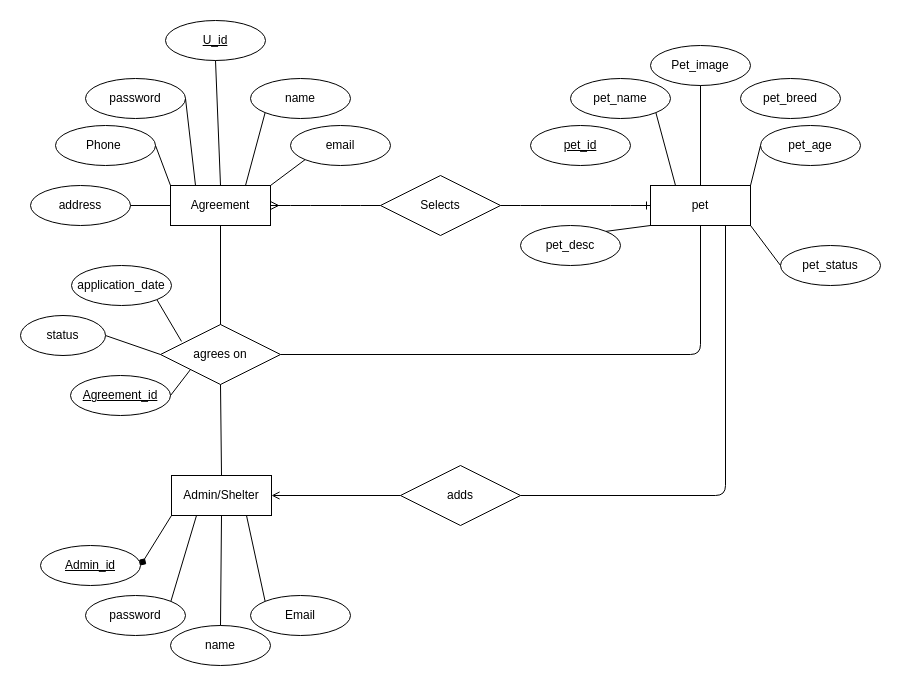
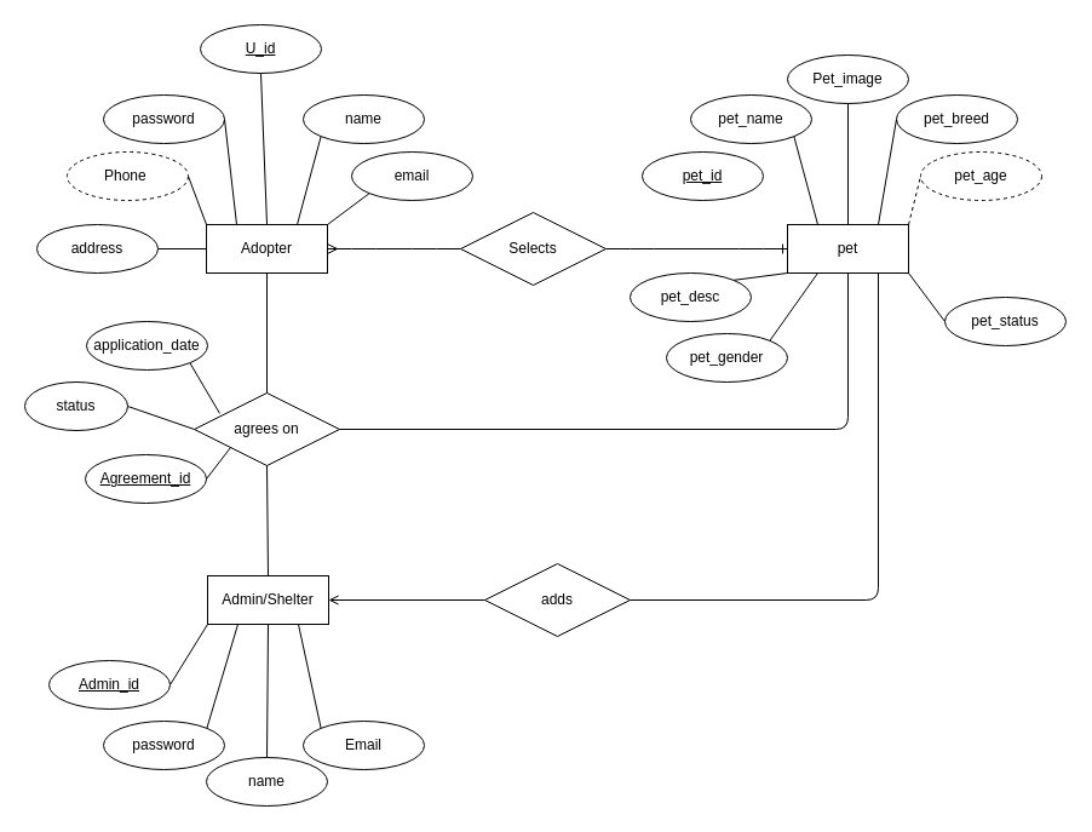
  <mxCell id="0" />
  <mxCell id="1" parent="0" />
  <mxCell id="2" value="pet" style="whiteSpace=wrap;html=1;align=center;" parent="1" vertex="1"><mxGeometry x="650" y="185" width="100" height="40" as="geometry" /></mxCell>
- <mxCell id="3" value="Agreement" style="whiteSpace=wrap;html=1;align=center;" parent="1" vertex="1"><mxGeometry x="170" y="185" width="100" height="40" as="geometry" /></mxCell>
+ <mxCell id="3" value="Adopter" style="whiteSpace=wrap;html=1;align=center;" parent="1" vertex="1"><mxGeometry x="170" y="185" width="100" height="40" as="geometry" /></mxCell>
+ <mxCell id="4" value="pet_gender" style="ellipse;whiteSpace=wrap;html=1;align=center;" parent="1" vertex="1"><mxGeometry x="550" y="275" width="100" height="40" as="geometry" /></mxCell>
  <mxCell id="5" value="address" style="ellipse;whiteSpace=wrap;html=1;align=center;" parent="1" vertex="1"><mxGeometry x="30" y="185" width="100" height="40" as="geometry" /></mxCell>
- <mxCell id="6" value="Phone&amp;nbsp;" style="ellipse;whiteSpace=wrap;html=1;align=center;" parent="1" vertex="1"><mxGeometry x="55" y="125" width="100" height="40" as="geometry" /></mxCell>
+ <mxCell id="6" value="Phone&amp;nbsp;" style="ellipse;whiteSpace=wrap;html=1;align=center;dashed=1;" parent="1" vertex="1"><mxGeometry x="55" y="125" width="100" height="40" as="geometry" /></mxCell>
  <mxCell id="7" value="password" style="ellipse;whiteSpace=wrap;html=1;align=center;" parent="1" vertex="1"><mxGeometry x="85" y="78" width="100" height="40" as="geometry" /></mxCell>
  <mxCell id="8" value="email" style="ellipse;whiteSpace=wrap;html=1;align=center;" parent="1" vertex="1"><mxGeometry x="290" y="125" width="100" height="40" as="geometry" /></mxCell>
  <mxCell id="9" value="name" style="ellipse;whiteSpace=wrap;html=1;align=center;" parent="1" vertex="1"><mxGeometry x="250" y="78" width="100" height="40" as="geometry" /></mxCell>
  <mxCell id="10" value="pet_name" style="ellipse;whiteSpace=wrap;html=1;align=center;" parent="1" vertex="1"><mxGeometry x="570" y="78" width="100" height="40" as="geometry" /></mxCell>
  <mxCell id="11" value="Pet_image" style="ellipse;whiteSpace=wrap;html=1;align=center;" parent="1" vertex="1"><mxGeometry x="650" y="45" width="100" height="40" as="geometry" /></mxCell>
  <mxCell id="12" value="pet_breed" style="ellipse;whiteSpace=wrap;html=1;align=center;" parent="1" vertex="1"><mxGeometry x="740" y="78" width="100" height="40" as="geometry" /></mxCell>
- <mxCell id="13" value="pet_age" style="ellipse;whiteSpace=wrap;html=1;align=center;" parent="1" vertex="1"><mxGeometry x="760" y="125" width="100" height="40" as="geometry" /></mxCell>
+ <mxCell id="13" value="pet_age" style="ellipse;whiteSpace=wrap;html=1;align=center;dashed=1;" parent="1" vertex="1"><mxGeometry x="760" y="125" width="100" height="40" as="geometry" /></mxCell>
  <mxCell id="14" value="pet_desc" style="ellipse;whiteSpace=wrap;html=1;align=center;" parent="1" vertex="1"><mxGeometry x="520" y="225" width="100" height="40" as="geometry" /></mxCell>
  <mxCell id="15" value="pet_status" style="ellipse;whiteSpace=wrap;html=1;align=center;" parent="1" vertex="1"><mxGeometry x="780" y="245" width="100" height="40" as="geometry" /></mxCell>
  <mxCell id="16" value="Selects" style="shape=rhombus;perimeter=rhombusPerimeter;whiteSpace=wrap;html=1;align=center;" parent="1" vertex="1"><mxGeometry x="380" y="175" width="120" height="60" as="geometry" /></mxCell>
  <mxCell id="17" value="agrees on" style="shape=rhombus;perimeter=rhombusPerimeter;whiteSpace=wrap;html=1;align=center;" parent="1" vertex="1"><mxGeometry x="160" y="324" width="120" height="60" as="geometry" /></mxCell>
  <mxCell id="18" value="U_id" style="ellipse;whiteSpace=wrap;html=1;align=center;fontStyle=4;" vertex="1" parent="1"><mxGeometry x="165" y="20" width="100" height="40" as="geometry" /></mxCell>
  <mxCell id="19" value="" style="endArrow=none;html=1;exitX=0;exitY=1;exitDx=0;exitDy=0;entryX=0.75;entryY=0;entryDx=0;entryDy=0;" edge="1" parent="1" source="9" target="3"><mxGeometry width="50" height="50" relative="1" as="geometry"><mxPoint x="100" y="265" as="sourcePoint" /><mxPoint x="170" y="285" as="targetPoint" /></mxGeometry></mxCell>
  <mxCell id="20" value="" style="endArrow=none;html=1;exitX=0.5;exitY=1;exitDx=0;exitDy=0;entryX=0.5;entryY=0;entryDx=0;entryDy=0;" edge="1" parent="1" source="18" target="3"><mxGeometry width="50" height="50" relative="1" as="geometry"><mxPoint x="110" y="225" as="sourcePoint" /><mxPoint x="180" y="245" as="targetPoint" /></mxGeometry></mxCell>
  <mxCell id="21" value="" style="endArrow=none;html=1;exitX=1;exitY=0;exitDx=0;exitDy=0;entryX=0;entryY=1;entryDx=0;entryDy=0;" edge="1" parent="1" source="3" target="8"><mxGeometry width="50" height="50" relative="1" as="geometry"><mxPoint x="120" y="285" as="sourcePoint" /><mxPoint x="190" y="305" as="targetPoint" /></mxGeometry></mxCell>
  <mxCell id="22" value="" style="endArrow=none;html=1;exitX=0.25;exitY=0;exitDx=0;exitDy=0;entryX=1;entryY=0.5;entryDx=0;entryDy=0;" edge="1" parent="1" source="3" target="7"><mxGeometry width="50" height="50" relative="1" as="geometry"><mxPoint x="140" y="305" as="sourcePoint" /><mxPoint x="340" y="175" as="targetPoint" /></mxGeometry></mxCell>
  <mxCell id="23" value="" style="endArrow=none;html=1;entryX=1;entryY=0.5;entryDx=0;entryDy=0;exitX=0;exitY=0;exitDx=0;exitDy=0;" edge="1" parent="1" source="3" target="6"><mxGeometry width="50" height="50" relative="1" as="geometry"><mxPoint x="1100" y="285" as="sourcePoint" /><mxPoint x="1150" y="235" as="targetPoint" /></mxGeometry></mxCell>
  <mxCell id="24" value="" style="endArrow=none;html=1;exitX=1;exitY=0.5;exitDx=0;exitDy=0;entryX=0;entryY=0.5;entryDx=0;entryDy=0;" edge="1" parent="1" source="5" target="3"><mxGeometry width="50" height="50" relative="1" as="geometry"><mxPoint x="140" y="285" as="sourcePoint" /><mxPoint x="210" y="305" as="targetPoint" /></mxGeometry></mxCell>
  <mxCell id="25" value="" style="endArrow=none;html=1;exitX=0.5;exitY=1;exitDx=0;exitDy=0;entryX=0.5;entryY=0;entryDx=0;entryDy=0;" edge="1" parent="1" source="11" target="2"><mxGeometry width="50" height="50" relative="1" as="geometry"><mxPoint x="850" y="265" as="sourcePoint" /><mxPoint x="920" y="285" as="targetPoint" /></mxGeometry></mxCell>
  <mxCell id="26" value="" style="endArrow=none;html=1;entryX=1;entryY=1;entryDx=0;entryDy=0;exitX=0.25;exitY=0;exitDx=0;exitDy=0;" edge="1" parent="1" source="2" target="10"><mxGeometry width="50" height="50" relative="1" as="geometry"><mxPoint x="630" y="415" as="sourcePoint" /><mxPoint x="680" y="365" as="targetPoint" /></mxGeometry></mxCell>
  <mxCell id="27" value="" style="edgeStyle=entityRelationEdgeStyle;fontSize=12;html=1;endArrow=ERmany;exitX=0;exitY=0.5;exitDx=0;exitDy=0;entryX=1;entryY=0.5;entryDx=0;entryDy=0;" edge="1" parent="1" source="16" target="3"><mxGeometry width="100" height="100" relative="1" as="geometry"><mxPoint x="380" y="205" as="sourcePoint" /><mxPoint x="290" y="235" as="targetPoint" /></mxGeometry></mxCell>
  <mxCell id="28" value="" style="edgeStyle=entityRelationEdgeStyle;fontSize=12;html=1;endArrow=ERone;endFill=1;entryX=0;entryY=0.5;entryDx=0;entryDy=0;exitX=1;exitY=0.5;exitDx=0;exitDy=0;" edge="1" parent="1" source="16" target="2"><mxGeometry width="100" height="100" relative="1" as="geometry"><mxPoint x="520" y="315" as="sourcePoint" /><mxPoint x="620" y="215" as="targetPoint" /></mxGeometry></mxCell>
+ <mxCell id="29" value="" style="endArrow=none;html=1;entryX=0.25;entryY=1;entryDx=0;entryDy=0;exitX=1;exitY=0;exitDx=0;exitDy=0;" edge="1" parent="1" source="4" target="2"><mxGeometry width="50" height="50" relative="1" as="geometry"><mxPoint x="430" y="475" as="sourcePoint" /><mxPoint x="480" y="425" as="targetPoint" /></mxGeometry></mxCell>
  <mxCell id="30" value="" style="endArrow=none;html=1;entryX=1;entryY=1;entryDx=0;entryDy=0;exitX=0;exitY=0.5;exitDx=0;exitDy=0;" edge="1" parent="1" source="15" target="2"><mxGeometry width="50" height="50" relative="1" as="geometry"><mxPoint x="800" y="265" as="sourcePoint" /><mxPoint x="680" y="235" as="targetPoint" /></mxGeometry></mxCell>
  <mxCell id="31" value="" style="endArrow=none;html=1;entryX=0;entryY=1;entryDx=0;entryDy=0;exitX=1;exitY=0;exitDx=0;exitDy=0;" edge="1" parent="1" source="14" target="2"><mxGeometry width="50" height="50" relative="1" as="geometry"><mxPoint x="630" y="285" as="sourcePoint" /><mxPoint x="680" y="235" as="targetPoint" /></mxGeometry></mxCell>
- <mxCell id="32" value="" style="endArrow=none;html=1;entryX=0;entryY=0.5;entryDx=0;entryDy=0;exitX=1;exitY=0;exitDx=0;exitDy=0;" edge="1" parent="1" source="2" target="13"><mxGeometry width="50" height="50" relative="1" as="geometry"><mxPoint x="630" y="285" as="sourcePoint" /><mxPoint x="680" y="235" as="targetPoint" /></mxGeometry></mxCell>
+ <mxCell id="32" value="" style="endArrow=none;html=1;entryX=0;entryY=0.5;entryDx=0;entryDy=0;exitX=1;exitY=0;exitDx=0;exitDy=0;dashed=1;" edge="1" parent="1" source="2" target="13"><mxGeometry width="50" height="50" relative="1" as="geometry"><mxPoint x="630" y="285" as="sourcePoint" /><mxPoint x="680" y="235" as="targetPoint" /></mxGeometry></mxCell>
+ <mxCell id="33" value="" style="endArrow=none;html=1;entryX=0;entryY=0.5;entryDx=0;entryDy=0;exitX=0.75;exitY=0;exitDx=0;exitDy=0;" edge="1" parent="1" source="2" target="12"><mxGeometry width="50" height="50" relative="1" as="geometry"><mxPoint x="630" y="285" as="sourcePoint" /><mxPoint x="680" y="235" as="targetPoint" /></mxGeometry></mxCell>
  <mxCell id="34" value="pet_id" style="ellipse;whiteSpace=wrap;html=1;align=center;fontStyle=4;" vertex="1" parent="1"><mxGeometry x="530" y="125" width="100" height="40" as="geometry" /></mxCell>
  <mxCell id="35" value="Admin/Shelter" style="whiteSpace=wrap;html=1;align=center;" vertex="1" parent="1"><mxGeometry x="171" y="475" width="100" height="40" as="geometry" /></mxCell>
  <mxCell id="36" value="Admin_id" style="ellipse;whiteSpace=wrap;html=1;align=center;fontStyle=4;" vertex="1" parent="1"><mxGeometry x="40" y="545" width="100" height="40" as="geometry" /></mxCell>
  <mxCell id="37" value="Email" style="ellipse;whiteSpace=wrap;html=1;align=center;" vertex="1" parent="1"><mxGeometry x="250" y="595" width="100" height="40" as="geometry" /></mxCell>
  <mxCell id="38" value="password" style="ellipse;whiteSpace=wrap;html=1;align=center;" vertex="1" parent="1"><mxGeometry x="85" y="595" width="100" height="40" as="geometry" /></mxCell>
  <mxCell id="39" value="name" style="ellipse;whiteSpace=wrap;html=1;align=center;" vertex="1" parent="1"><mxGeometry x="170" y="625" width="100" height="40" as="geometry" /></mxCell>
  <mxCell id="40" value="" style="endArrow=none;html=1;entryX=1;entryY=0.5;entryDx=0;entryDy=0;exitX=0;exitY=0.5;exitDx=0;exitDy=0;" edge="1" parent="1" source="17" target="47"><mxGeometry width="50" height="50" relative="1" as="geometry"><mxPoint x="590" y="515" as="sourcePoint" /><mxPoint x="640" y="465" as="targetPoint" /></mxGeometry></mxCell>
  <mxCell id="41" value="" style="endArrow=none;html=1;entryX=1;entryY=1;entryDx=0;entryDy=0;exitX=0.175;exitY=0.282;exitDx=0;exitDy=0;exitPerimeter=0;" edge="1" parent="1" source="17" target="46"><mxGeometry width="50" height="50" relative="1" as="geometry"><mxPoint x="590" y="515" as="sourcePoint" /><mxPoint x="640" y="465" as="targetPoint" /></mxGeometry></mxCell>
- <mxCell id="42" value="" style="endArrow=diamond;html=1;entryX=1;entryY=0.5;entryDx=0;entryDy=0;exitX=0;exitY=1;exitDx=0;exitDy=0;" edge="1" parent="1" source="35" target="36"><mxGeometry width="50" height="50" relative="1" as="geometry"><mxPoint x="590" y="515" as="sourcePoint" /><mxPoint x="640" y="465" as="targetPoint" /></mxGeometry></mxCell>
+ <mxCell id="42" value="" style="endArrow=none;html=1;entryX=1;entryY=0.5;entryDx=0;entryDy=0;exitX=0;exitY=1;exitDx=0;exitDy=0;" edge="1" parent="1" source="35" target="36"><mxGeometry width="50" height="50" relative="1" as="geometry"><mxPoint x="590" y="515" as="sourcePoint" /><mxPoint x="640" y="465" as="targetPoint" /></mxGeometry></mxCell>
  <mxCell id="43" value="" style="endArrow=none;html=1;exitX=1;exitY=0.5;exitDx=0;exitDy=0;entryX=0.5;entryY=1;entryDx=0;entryDy=0;" edge="1" parent="1" source="17" target="2"><mxGeometry width="50" height="50" relative="1" as="geometry"><mxPoint x="420" y="405" as="sourcePoint" /><mxPoint x="470" y="355" as="targetPoint" /><Array as="points"><mxPoint x="700" y="354" /></Array></mxGeometry></mxCell>
  <mxCell id="44" value="" style="endArrow=none;html=1;entryX=0.5;entryY=1;entryDx=0;entryDy=0;exitX=0.5;exitY=0;exitDx=0;exitDy=0;" edge="1" parent="1" source="35" target="17"><mxGeometry width="50" height="50" relative="1" as="geometry"><mxPoint x="420" y="405" as="sourcePoint" /><mxPoint x="470" y="355" as="targetPoint" /></mxGeometry></mxCell>
  <mxCell id="45" value="" style="endArrow=none;html=1;entryX=0.5;entryY=1;entryDx=0;entryDy=0;exitX=0.5;exitY=0;exitDx=0;exitDy=0;" edge="1" parent="1" source="17" target="3"><mxGeometry width="50" height="50" relative="1" as="geometry"><mxPoint x="420" y="405" as="sourcePoint" /><mxPoint x="470" y="355" as="targetPoint" /></mxGeometry></mxCell>
  <mxCell id="46" value="application_date" style="ellipse;whiteSpace=wrap;html=1;align=center;" vertex="1" parent="1"><mxGeometry x="71" y="265" width="100" height="40" as="geometry" /></mxCell>
  <mxCell id="47" value="status" style="ellipse;whiteSpace=wrap;html=1;align=center;" vertex="1" parent="1"><mxGeometry x="20" y="315" width="85" height="40" as="geometry" /></mxCell>
  <mxCell id="48" value="Agreement_id" style="ellipse;whiteSpace=wrap;html=1;align=center;fontStyle=4;" vertex="1" parent="1"><mxGeometry x="70" y="375" width="100" height="40" as="geometry" /></mxCell>
  <mxCell id="49" value="" style="endArrow=none;html=1;exitX=1;exitY=0.5;exitDx=0;exitDy=0;entryX=0;entryY=1;entryDx=0;entryDy=0;" edge="1" parent="1" source="48" target="17"><mxGeometry width="50" height="50" relative="1" as="geometry"><mxPoint x="360" y="415" as="sourcePoint" /><mxPoint x="410" y="365" as="targetPoint" /></mxGeometry></mxCell>
  <mxCell id="50" value="" style="endArrow=none;html=1;exitX=0.75;exitY=1;exitDx=0;exitDy=0;entryX=0;entryY=0;entryDx=0;entryDy=0;" edge="1" parent="1" source="35" target="37"><mxGeometry width="50" height="50" relative="1" as="geometry"><mxPoint x="360" y="415" as="sourcePoint" /><mxPoint x="410" y="365" as="targetPoint" /><Array as="points" /></mxGeometry></mxCell>
  <mxCell id="51" value="" style="endArrow=none;html=1;entryX=0.5;entryY=0;entryDx=0;entryDy=0;exitX=0.5;exitY=1;exitDx=0;exitDy=0;" edge="1" parent="1" source="35" target="39"><mxGeometry width="50" height="50" relative="1" as="geometry"><mxPoint x="209" y="516" as="sourcePoint" /><mxPoint x="410" y="365" as="targetPoint" /></mxGeometry></mxCell>
  <mxCell id="52" value="" style="endArrow=none;html=1;exitX=1;exitY=0;exitDx=0;exitDy=0;entryX=0.25;entryY=1;entryDx=0;entryDy=0;" edge="1" parent="1" source="38" target="35"><mxGeometry width="50" height="50" relative="1" as="geometry"><mxPoint x="360" y="415" as="sourcePoint" /><mxPoint x="410" y="365" as="targetPoint" /></mxGeometry></mxCell>
  <mxCell id="53" value="adds" style="shape=rhombus;perimeter=rhombusPerimeter;whiteSpace=wrap;html=1;align=center;" vertex="1" parent="1"><mxGeometry x="400" y="465" width="120" height="60" as="geometry" /></mxCell>
  <mxCell id="54" value="" style="endArrow=none;html=1;entryX=0.75;entryY=1;entryDx=0;entryDy=0;exitX=1;exitY=0.5;exitDx=0;exitDy=0;" edge="1" parent="1" source="53" target="2"><mxGeometry width="50" height="50" relative="1" as="geometry"><mxPoint x="520" y="355" as="sourcePoint" /><mxPoint x="570" y="305" as="targetPoint" /><Array as="points"><mxPoint x="725" y="495" /></Array></mxGeometry></mxCell>
  <mxCell id="55" value="" style="endArrow=open;html=1;exitX=0;exitY=0.5;exitDx=0;exitDy=0;entryX=1;entryY=0.5;entryDx=0;entryDy=0;" edge="1" parent="1" source="53" target="35"><mxGeometry width="50" height="50" relative="1" as="geometry"><mxPoint x="520" y="355" as="sourcePoint" /><mxPoint x="570" y="305" as="targetPoint" /></mxGeometry></mxCell>
